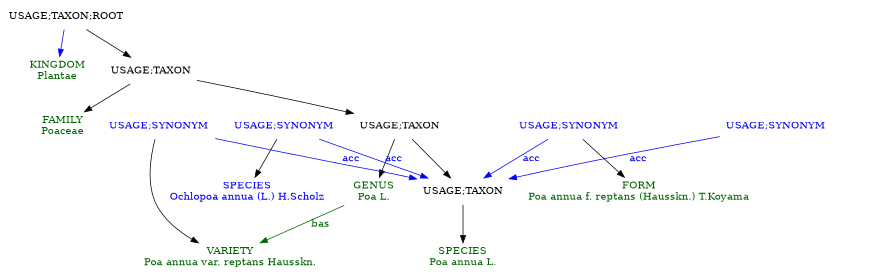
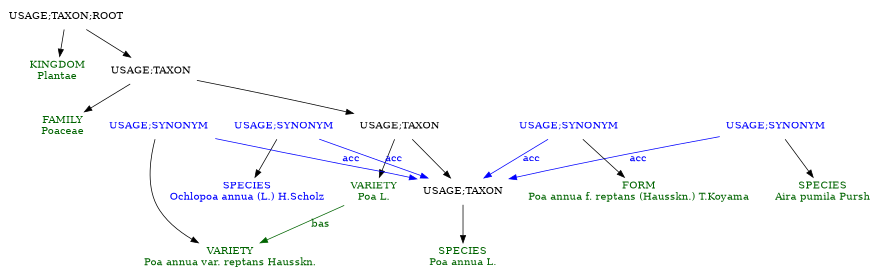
  digraph {
    node [fontcolor=darkgreen shape=plaintext]
    n1 [label="KINGDOM\nPlantae"]
    n2 [label="USAGE;TAXON;ROOT" fontcolor=""]
    n3 [label="USAGE;TAXON" fontcolor=""]
    n4 [label="FAMILY\nPoaceae"]
    n5 [label="USAGE;TAXON" fontcolor=""]
-   n6 [label="GENUS\nPoa L."]
+   n6 [label="VARIETY\nPoa L."]
    n7 [label="USAGE;TAXON" fontcolor=""]
    n8 [label="VARIETY\nPoa annua var. reptans Hausskn."]
    n9 [label="SPECIES\nPoa annua L."]
    n10 [fontcolor=blue label="SPECIES\nOchlopoa annua (L.) H.Scholz"]
    n11 [fontcolor=blue label="USAGE;SYNONYM"]
+   n12 [label="SPECIES\nAira pumila Pursh"]
    n13 [fontcolor=blue label="USAGE;SYNONYM"]
    n14 [label="FORM\nPoa annua f. reptans (Hausskn.) T.Koyama"]
    n15 [fontcolor=blue label="USAGE;SYNONYM"]
    n16 [fontcolor=blue label="USAGE;SYNONYM"]
-   n2 -> n1 [color=blue]
+   n2 -> n1
    n2 -> n3
    n3 -> n4
    n3 -> n5
    n5 -> n6
    n5 -> n7
    n6 -> n8 [color=darkgreen fontcolor=darkgreen label=bas]
    n7 -> n9
    n11 -> n7 [color=blue fontcolor=blue label=acc]
    n11 -> n10
    n13 -> n7 [color=blue fontcolor=blue label=acc]
+   n13 -> n12
    n15 -> n7 [color=blue fontcolor=blue label=acc]
    n15 -> n14
    n16 -> n7 [color=blue fontcolor=blue label=acc]
    n16 -> n8
  }
